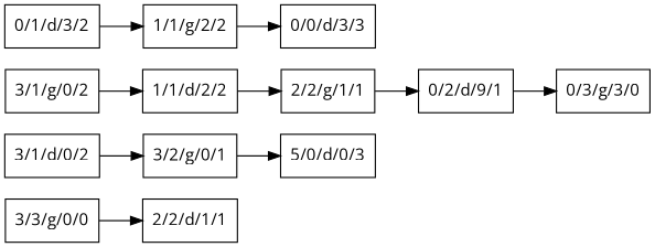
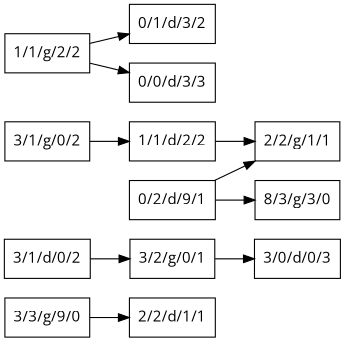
  digraph {
    fontname="Open Sans"
    rankdir=LR
    node [fontname="Open Sans" shape=box]
    edge [fontname="Open Sans"]
-   "3/3/g/0/0"
+   "3/3/g/0/0" [label="3/3/g/9/0"]
    "2/2/d/1/1"
    "3/1/d/0/2"
    "3/2/g/0/1"
-   "3/0/d/0/3" [label="5/0/d/0/3"]
+   "3/0/d/0/3"
    "3/1/g/0/2"
    "1/1/d/2/2"
    "2/2/g/1/1"
    n9 [label="0/2/d/9/1"]
-   "0/3/g/3/0"
+   "0/3/g/3/0" [label="8/3/g/3/0"]
    "0/1/d/3/2"
    "1/1/g/2/2"
    "0/0/d/3/3"
    "3/3/g/0/0" -> "2/2/d/1/1"
    "3/1/d/0/2" -> "3/2/g/0/1"
    "3/2/g/0/1" -> "3/0/d/0/3"
    "3/1/g/0/2" -> "1/1/d/2/2"
    "1/1/d/2/2" -> "2/2/g/1/1"
-   "2/2/g/1/1" -> n9
+   n9 -> "2/2/g/1/1"
    n9 -> "0/3/g/3/0"
-   "0/1/d/3/2" -> "1/1/g/2/2"
+   "1/1/g/2/2" -> "0/1/d/3/2"
    "1/1/g/2/2" -> "0/0/d/3/3"
  }
